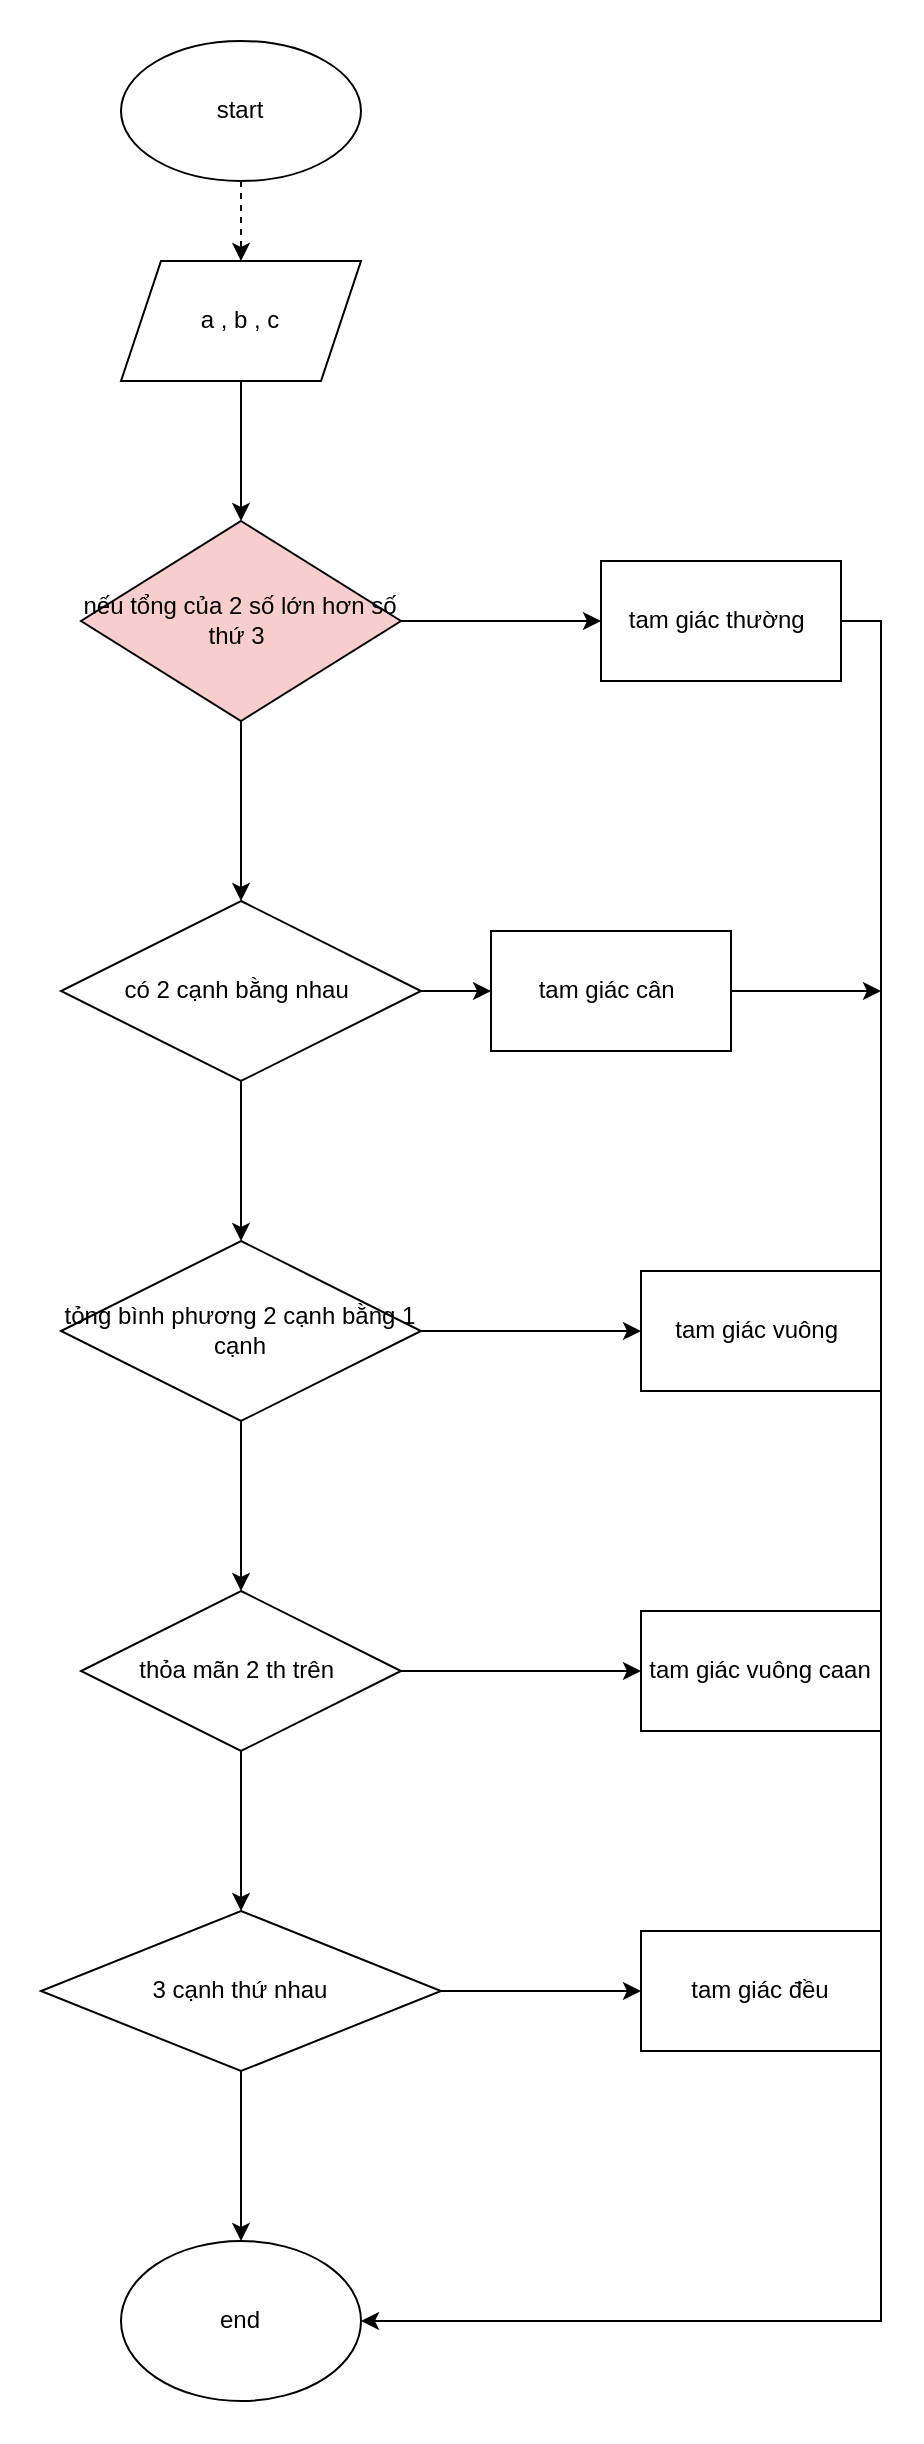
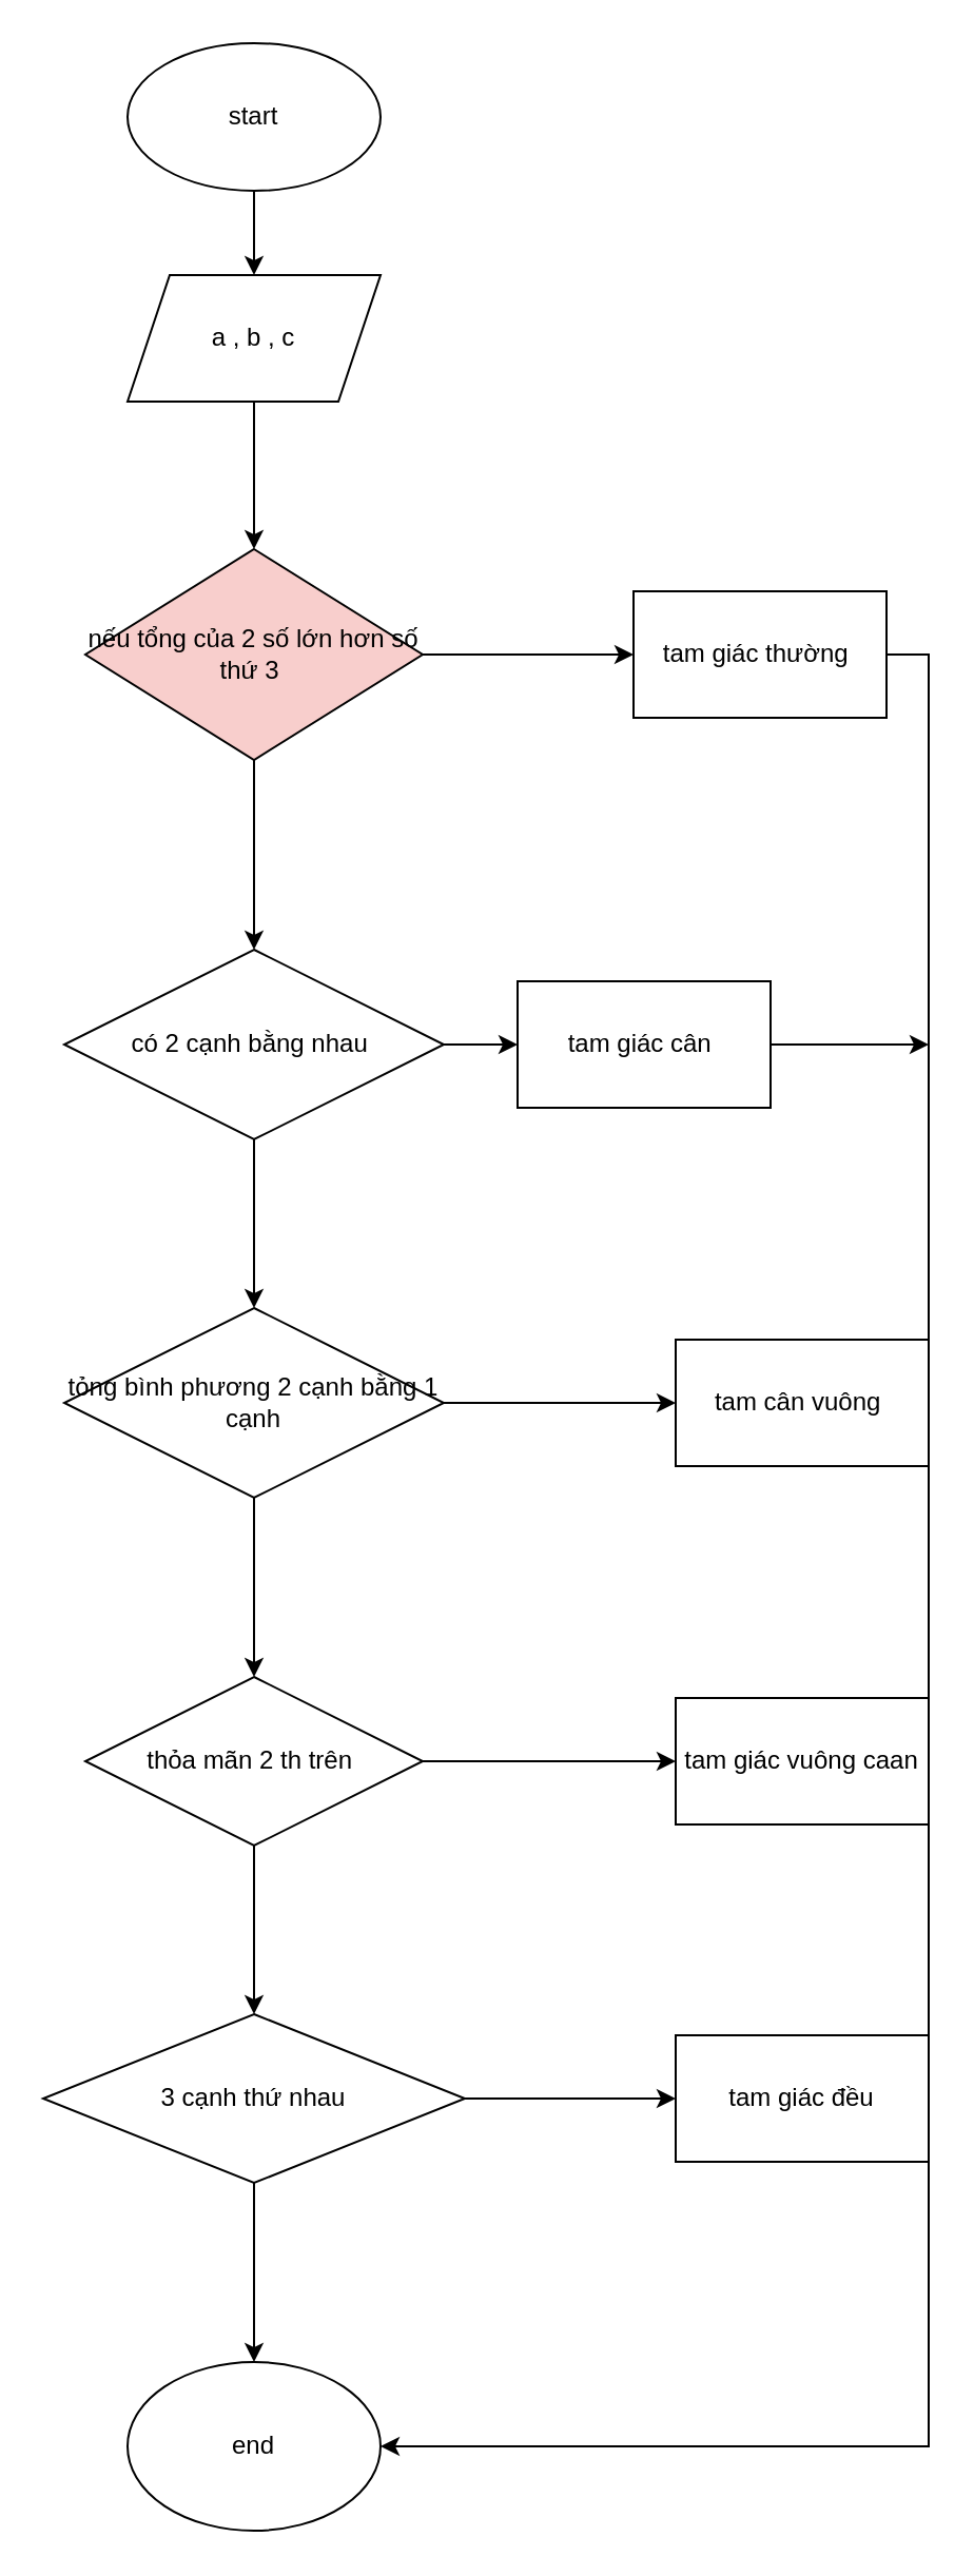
  <mxCell id="0" />
  <mxCell id="1" parent="0" />
- <mxCell id="2" value="" style="edgeStyle=orthogonalEdgeStyle;rounded=0;orthogonalLoop=1;jettySize=auto;html=1;dashed=1;" edge="1" parent="1" source="3" target="5"><mxGeometry relative="1" as="geometry" /></mxCell>
+ <mxCell id="2" value="" style="edgeStyle=orthogonalEdgeStyle;rounded=0;orthogonalLoop=1;jettySize=auto;html=1;" edge="1" parent="1" source="3" target="5"><mxGeometry relative="1" as="geometry" /></mxCell>
  <mxCell id="3" value="start" style="ellipse;whiteSpace=wrap;html=1;" vertex="1" parent="1"><mxGeometry x="60" y="20" width="120" height="70" as="geometry" /></mxCell>
  <mxCell id="4" value="" style="edgeStyle=orthogonalEdgeStyle;rounded=0;orthogonalLoop=1;jettySize=auto;html=1;" edge="1" parent="1" source="5" target="8"><mxGeometry relative="1" as="geometry" /></mxCell>
  <mxCell id="5" value="a , b , c" style="shape=parallelogram;perimeter=parallelogramPerimeter;whiteSpace=wrap;html=1;fixedSize=1;" vertex="1" parent="1"><mxGeometry x="60" y="130" width="120" height="60" as="geometry" /></mxCell>
  <mxCell id="6" value="" style="edgeStyle=orthogonalEdgeStyle;rounded=0;orthogonalLoop=1;jettySize=auto;html=1;" edge="1" parent="1" source="8" target="11"><mxGeometry relative="1" as="geometry" /></mxCell>
  <mxCell id="7" value="" style="edgeStyle=orthogonalEdgeStyle;rounded=0;orthogonalLoop=1;jettySize=auto;html=1;" edge="1" parent="1" source="8" target="14"><mxGeometry relative="1" as="geometry" /></mxCell>
  <mxCell id="8" value="nếu tổng của 2 số lớn hơn số thứ 3&amp;nbsp;" style="rhombus;whiteSpace=wrap;html=1;fillColor=#f8cecc;" vertex="1" parent="1"><mxGeometry x="40" y="260" width="160" height="100" as="geometry" /></mxCell>
  <mxCell id="9" value="end" style="ellipse;whiteSpace=wrap;html=1;" vertex="1" parent="1"><mxGeometry x="60" y="1120" width="120" height="80" as="geometry" /></mxCell>
  <mxCell id="10" style="edgeStyle=orthogonalEdgeStyle;rounded=0;orthogonalLoop=1;jettySize=auto;html=1;exitX=1;exitY=0.5;exitDx=0;exitDy=0;entryX=1;entryY=0.5;entryDx=0;entryDy=0;" edge="1" parent="1" source="11" target="9"><mxGeometry relative="1" as="geometry" /></mxCell>
  <mxCell id="11" value="tam giác thường&amp;nbsp;" style="whiteSpace=wrap;html=1;" vertex="1" parent="1"><mxGeometry x="300" y="280" width="120" height="60" as="geometry" /></mxCell>
  <mxCell id="12" value="" style="edgeStyle=orthogonalEdgeStyle;rounded=0;orthogonalLoop=1;jettySize=auto;html=1;" edge="1" parent="1" source="14" target="16"><mxGeometry relative="1" as="geometry" /></mxCell>
  <mxCell id="13" value="" style="edgeStyle=orthogonalEdgeStyle;rounded=0;orthogonalLoop=1;jettySize=auto;html=1;" edge="1" parent="1" source="14" target="19"><mxGeometry relative="1" as="geometry" /></mxCell>
  <mxCell id="14" value="có 2 cạnh bằng nhau&amp;nbsp;" style="rhombus;whiteSpace=wrap;html=1;" vertex="1" parent="1"><mxGeometry x="30" y="450" width="180" height="90" as="geometry" /></mxCell>
  <mxCell id="15" style="edgeStyle=orthogonalEdgeStyle;rounded=0;orthogonalLoop=1;jettySize=auto;html=1;" edge="1" parent="1" source="16"><mxGeometry relative="1" as="geometry"><mxPoint x="440" y="495" as="targetPoint" /></mxGeometry></mxCell>
  <mxCell id="16" value="tam giác cân&amp;nbsp;" style="whiteSpace=wrap;html=1;" vertex="1" parent="1"><mxGeometry x="245" y="465" width="120" height="60" as="geometry" /></mxCell>
  <mxCell id="17" value="" style="edgeStyle=orthogonalEdgeStyle;rounded=0;orthogonalLoop=1;jettySize=auto;html=1;" edge="1" parent="1" source="19" target="20"><mxGeometry relative="1" as="geometry" /></mxCell>
  <mxCell id="18" value="" style="edgeStyle=orthogonalEdgeStyle;rounded=0;orthogonalLoop=1;jettySize=auto;html=1;" edge="1" parent="1" source="19" target="24"><mxGeometry relative="1" as="geometry" /></mxCell>
  <mxCell id="19" value="tỏng bình phương 2 cạnh bằng 1 cạnh" style="rhombus;whiteSpace=wrap;html=1;" vertex="1" parent="1"><mxGeometry x="30" y="620" width="180" height="90" as="geometry" /></mxCell>
- <mxCell id="20" value="tam giác vuông&amp;nbsp;" style="whiteSpace=wrap;html=1;" vertex="1" parent="1"><mxGeometry x="320" y="635" width="120" height="60" as="geometry" /></mxCell>
+ <mxCell id="20" value="tam cân vuông&amp;nbsp;" style="whiteSpace=wrap;html=1;" vertex="1" parent="1"><mxGeometry x="320" y="635" width="120" height="60" as="geometry" /></mxCell>
  <mxCell id="21" value="" style="edgeStyle=orthogonalEdgeStyle;rounded=0;orthogonalLoop=1;jettySize=auto;html=1;" edge="1" parent="1" source="24" target="25"><mxGeometry relative="1" as="geometry" /></mxCell>
  <mxCell id="22" style="edgeStyle=orthogonalEdgeStyle;rounded=0;orthogonalLoop=1;jettySize=auto;html=1;exitX=1;exitY=0.5;exitDx=0;exitDy=0;" edge="1" parent="1" source="24"><mxGeometry relative="1" as="geometry"><mxPoint x="180" y="835" as="targetPoint" /></mxGeometry></mxCell>
  <mxCell id="23" value="" style="edgeStyle=orthogonalEdgeStyle;rounded=0;orthogonalLoop=1;jettySize=auto;html=1;" edge="1" parent="1" source="24" target="28"><mxGeometry relative="1" as="geometry" /></mxCell>
  <mxCell id="24" value="thỏa mãn 2 th trên&amp;nbsp;" style="rhombus;whiteSpace=wrap;html=1;" vertex="1" parent="1"><mxGeometry x="40" y="795" width="160" height="80" as="geometry" /></mxCell>
  <mxCell id="25" value="tam giác vuông caan" style="whiteSpace=wrap;html=1;" vertex="1" parent="1"><mxGeometry x="320" y="805" width="120" height="60" as="geometry" /></mxCell>
  <mxCell id="26" value="" style="edgeStyle=orthogonalEdgeStyle;rounded=0;orthogonalLoop=1;jettySize=auto;html=1;" edge="1" parent="1" source="28" target="29"><mxGeometry relative="1" as="geometry" /></mxCell>
  <mxCell id="27" style="edgeStyle=orthogonalEdgeStyle;rounded=0;orthogonalLoop=1;jettySize=auto;html=1;entryX=0.5;entryY=0;entryDx=0;entryDy=0;" edge="1" parent="1" source="28" target="9"><mxGeometry relative="1" as="geometry" /></mxCell>
  <mxCell id="28" value="3 cạnh thứ nhau" style="rhombus;whiteSpace=wrap;html=1;" vertex="1" parent="1"><mxGeometry x="20" y="955" width="200" height="80" as="geometry" /></mxCell>
  <mxCell id="29" value="tam giác đều" style="whiteSpace=wrap;html=1;" vertex="1" parent="1"><mxGeometry x="320" y="965" width="120" height="60" as="geometry" /></mxCell>
